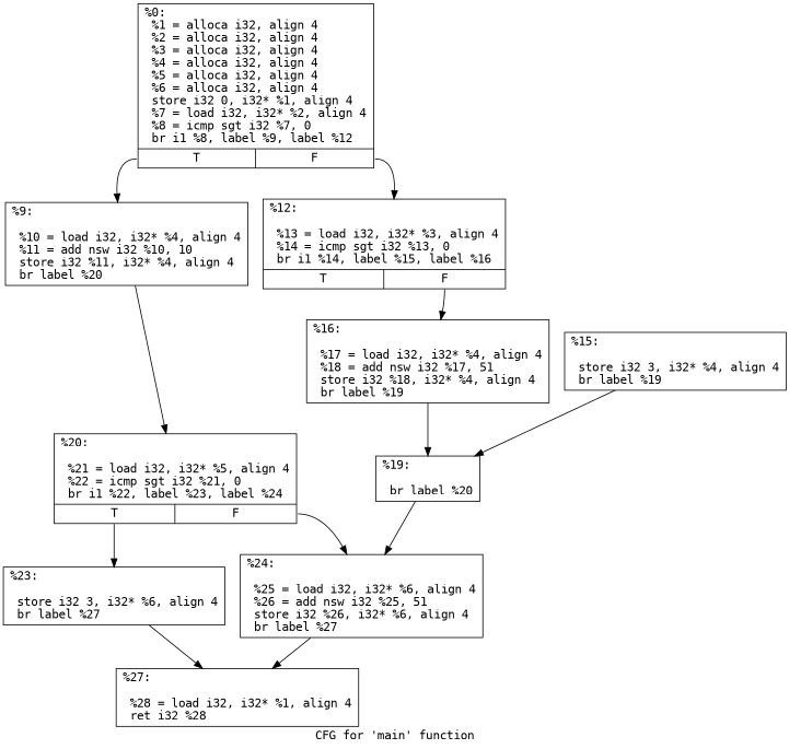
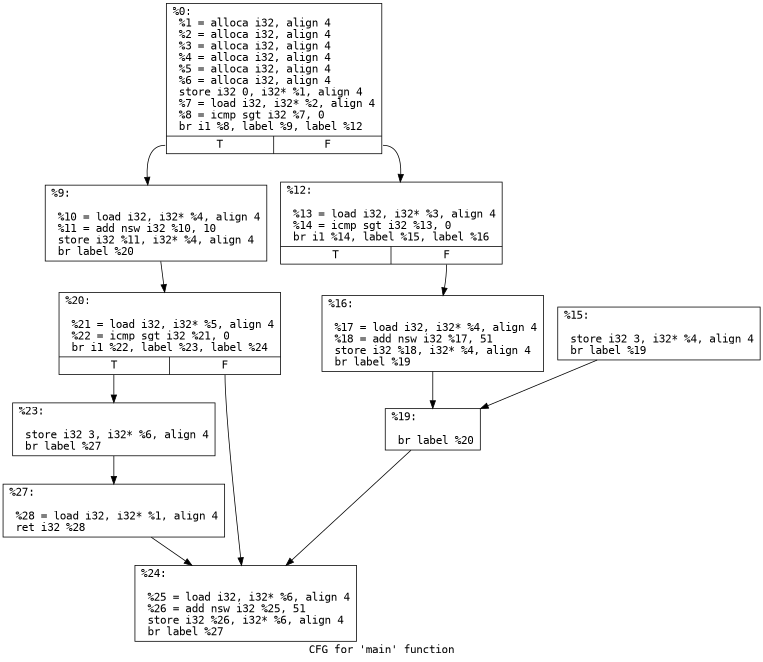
  digraph {
    fontname="DejaVu Sans Mono"
    label="CFG for 'main' function"
    node [fontname="DejaVu Sans Mono" shape=record]
    edge [fontname="DejaVu Sans Mono"]
    n1 [label="{%0:\l  %1 = alloca i32, align 4\l  %2 = alloca i32, align 4\l  %3 = alloca i32, align 4\l  %4 = alloca i32, align 4\l  %5 = alloca i32, align 4\l  %6 = alloca i32, align 4\l  store i32 0, i32* %1, align 4\l  %7 = load i32, i32* %2, align 4\l  %8 = icmp sgt i32 %7, 0\l  br i1 %8, label %9, label %12\l|{<s0>T|<s1>F}}"]
    n2 [label="{%9:\l\l  %10 = load i32, i32* %4, align 4\l  %11 = add nsw i32 %10, 10\l  store i32 %11, i32* %4, align 4\l  br label %20\l}"]
    n3 [label="{%12:\l\l  %13 = load i32, i32* %3, align 4\l  %14 = icmp sgt i32 %13, 0\l  br i1 %14, label %15, label %16\l|{<s0>T|<s1>F}}"]
    n4 [label="{%20:\l\l  %21 = load i32, i32* %5, align 4\l  %22 = icmp sgt i32 %21, 0\l  br i1 %22, label %23, label %24\l|{<s0>T|<s1>F}}"]
    n5 [label="{%16:\l\l  %17 = load i32, i32* %4, align 4\l  %18 = add nsw i32 %17, 51\l  store i32 %18, i32* %4, align 4\l  br label %19\l}"]
    n6 [label="{%23:\l\l  store i32 3, i32* %6, align 4\l  br label %27\l}"]
    n7 [label="{%24:\l\l  %25 = load i32, i32* %6, align 4\l  %26 = add nsw i32 %25, 51\l  store i32 %26, i32* %6, align 4\l  br label %27\l}"]
    n8 [label="{%15:\l\l  store i32 3, i32* %4, align 4\l  br label %19\l}"]
    n9 [label="{%19:\l\l  br label %20\l}"]
    n10 [label="{%27:\l\l  %28 = load i32, i32* %1, align 4\l  ret i32 %28\l}"]
    n1 -> n2 [tailport=s0]
    n1 -> n3 [tailport=s1]
    n2 -> n4
    n3 -> n5 [tailport=s1]
    n4 -> n6 [tailport=s0]
    n4 -> n7 [tailport=s1]
    n5 -> n9
    n6 -> n10
-   n7 -> n10
+   n10 -> n7
    n8 -> n9
    n9 -> n7
  }
